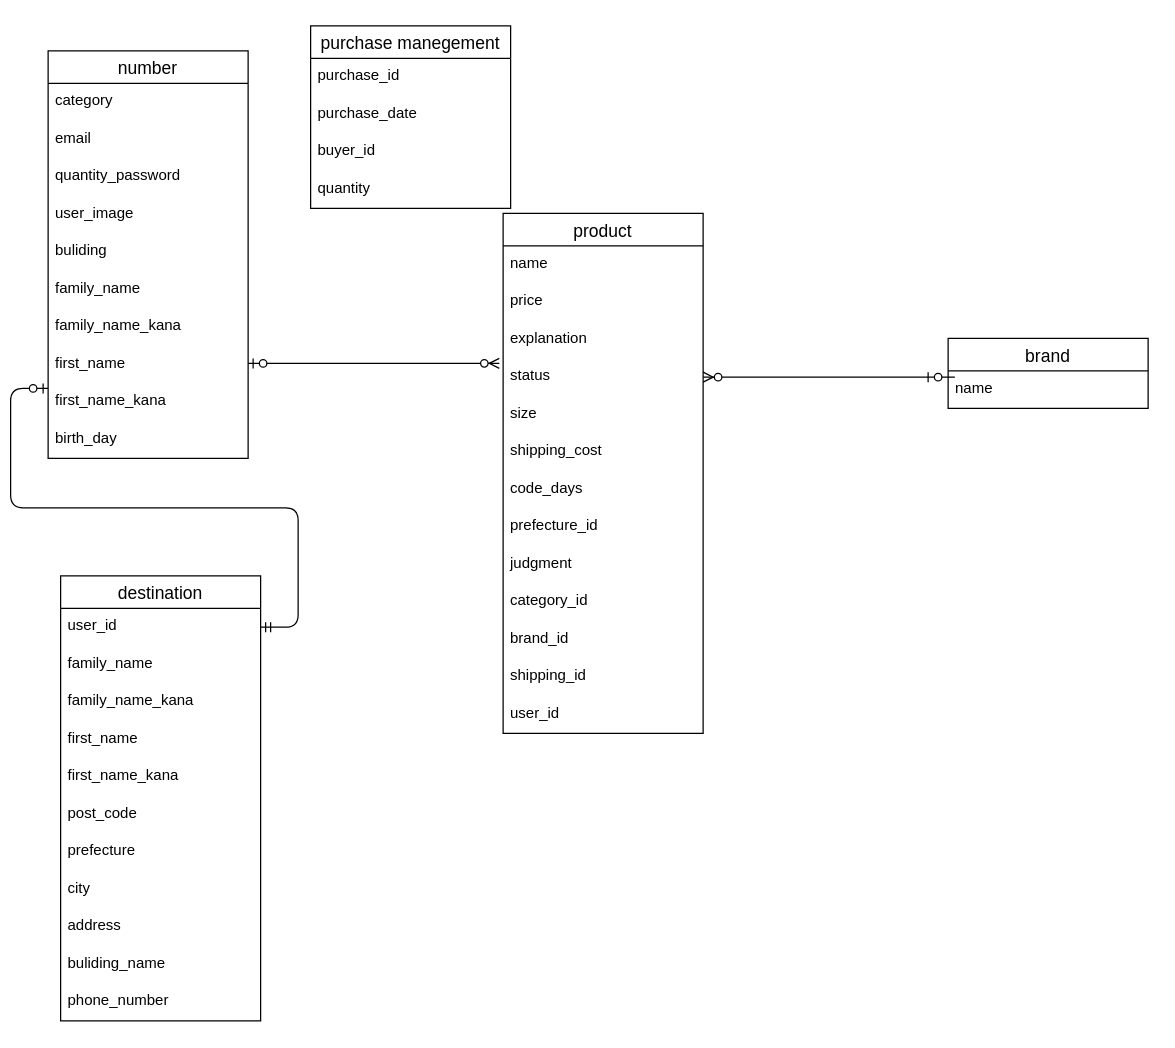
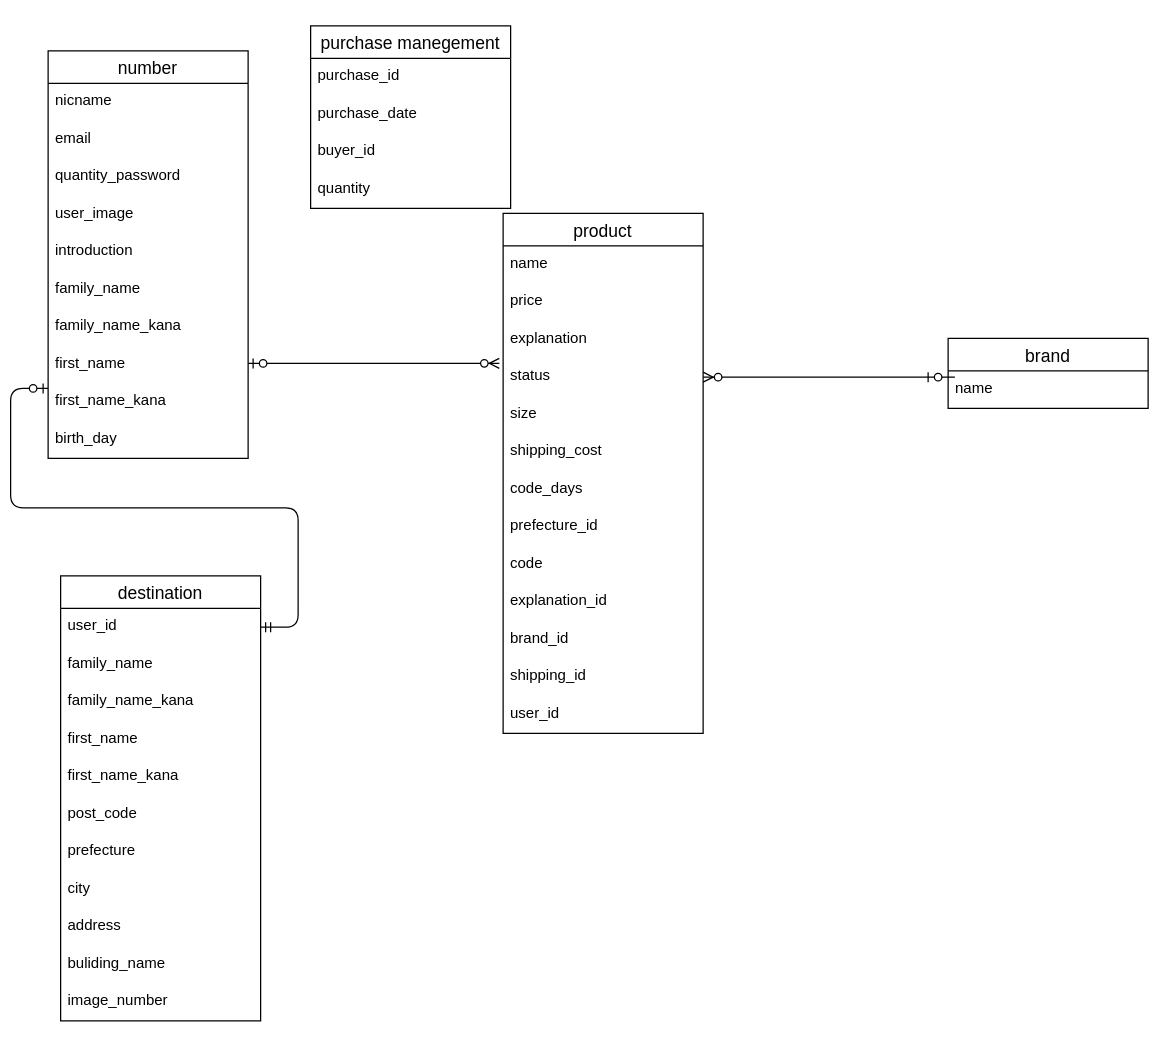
  <mxCell id="0" />
  <mxCell id="1" parent="0" />
  <mxCell id="2" value="number" style="swimlane;fontStyle=0;childLayout=stackLayout;horizontal=1;startSize=26;horizontalStack=0;resizeParent=1;resizeParentMax=0;resizeLast=0;collapsible=1;marginBottom=0;align=center;fontSize=14;" vertex="1" parent="1"><mxGeometry x="20" y="40" width="160" height="326" as="geometry" /></mxCell>
- <mxCell id="3" value="category" style="text;strokeColor=none;fillColor=none;spacingLeft=4;spacingRight=4;overflow=hidden;rotatable=0;points=[[0,0.5],[1,0.5]];portConstraint=eastwest;fontSize=12;" vertex="1" parent="2"><mxGeometry y="26" width="160" height="30" as="geometry" /></mxCell>
+ <mxCell id="3" value="nicname" style="text;strokeColor=none;fillColor=none;spacingLeft=4;spacingRight=4;overflow=hidden;rotatable=0;points=[[0,0.5],[1,0.5]];portConstraint=eastwest;fontSize=12;" vertex="1" parent="2"><mxGeometry y="26" width="160" height="30" as="geometry" /></mxCell>
  <mxCell id="4" value="email" style="text;strokeColor=none;fillColor=none;spacingLeft=4;spacingRight=4;overflow=hidden;rotatable=0;points=[[0,0.5],[1,0.5]];portConstraint=eastwest;fontSize=12;" vertex="1" parent="2"><mxGeometry y="56" width="160" height="30" as="geometry" /></mxCell>
  <mxCell id="5" value="quantity_password" style="text;strokeColor=none;fillColor=none;spacingLeft=4;spacingRight=4;overflow=hidden;rotatable=0;points=[[0,0.5],[1,0.5]];portConstraint=eastwest;fontSize=12;" vertex="1" parent="2"><mxGeometry y="86" width="160" height="30" as="geometry" /></mxCell>
  <mxCell id="6" value="user_image" style="text;strokeColor=none;fillColor=none;spacingLeft=4;spacingRight=4;overflow=hidden;rotatable=0;points=[[0,0.5],[1,0.5]];portConstraint=eastwest;fontSize=12;" vertex="1" parent="2"><mxGeometry y="116" width="160" height="30" as="geometry" /></mxCell>
- <mxCell id="7" value="buliding" style="text;strokeColor=none;fillColor=none;spacingLeft=4;spacingRight=4;overflow=hidden;rotatable=0;points=[[0,0.5],[1,0.5]];portConstraint=eastwest;fontSize=12;" vertex="1" parent="2"><mxGeometry y="146" width="160" height="30" as="geometry" /></mxCell>
+ <mxCell id="7" value="introduction" style="text;strokeColor=none;fillColor=none;spacingLeft=4;spacingRight=4;overflow=hidden;rotatable=0;points=[[0,0.5],[1,0.5]];portConstraint=eastwest;fontSize=12;" vertex="1" parent="2"><mxGeometry y="146" width="160" height="30" as="geometry" /></mxCell>
  <mxCell id="8" value="family_name" style="text;strokeColor=none;fillColor=none;spacingLeft=4;spacingRight=4;overflow=hidden;rotatable=0;points=[[0,0.5],[1,0.5]];portConstraint=eastwest;fontSize=12;" vertex="1" parent="2"><mxGeometry y="176" width="160" height="30" as="geometry" /></mxCell>
  <mxCell id="9" value="family_name_kana" style="text;strokeColor=none;fillColor=none;spacingLeft=4;spacingRight=4;overflow=hidden;rotatable=0;points=[[0,0.5],[1,0.5]];portConstraint=eastwest;fontSize=12;" vertex="1" parent="2"><mxGeometry y="206" width="160" height="30" as="geometry" /></mxCell>
  <mxCell id="10" value="first_name" style="text;strokeColor=none;fillColor=none;spacingLeft=4;spacingRight=4;overflow=hidden;rotatable=0;points=[[0,0.5],[1,0.5]];portConstraint=eastwest;fontSize=12;" vertex="1" parent="2"><mxGeometry y="236" width="160" height="30" as="geometry" /></mxCell>
  <mxCell id="11" value="first_name_kana" style="text;strokeColor=none;fillColor=none;spacingLeft=4;spacingRight=4;overflow=hidden;rotatable=0;points=[[0,0.5],[1,0.5]];portConstraint=eastwest;fontSize=12;" vertex="1" parent="2"><mxGeometry y="266" width="160" height="30" as="geometry" /></mxCell>
  <mxCell id="12" value="birth_day" style="text;strokeColor=none;fillColor=none;spacingLeft=4;spacingRight=4;overflow=hidden;rotatable=0;points=[[0,0.5],[1,0.5]];portConstraint=eastwest;fontSize=12;" vertex="1" parent="2"><mxGeometry y="296" width="160" height="30" as="geometry" /></mxCell>
  <mxCell id="13" value="destination" style="swimlane;fontStyle=0;childLayout=stackLayout;horizontal=1;startSize=26;horizontalStack=0;resizeParent=1;resizeParentMax=0;resizeLast=0;collapsible=1;marginBottom=0;align=center;fontSize=14;" vertex="1" parent="1"><mxGeometry x="30" y="460" width="160" height="356" as="geometry" /></mxCell>
  <mxCell id="14" value="user_id" style="text;strokeColor=none;fillColor=none;spacingLeft=4;spacingRight=4;overflow=hidden;rotatable=0;points=[[0,0.5],[1,0.5]];portConstraint=eastwest;fontSize=12;" vertex="1" parent="13"><mxGeometry y="26" width="160" height="30" as="geometry" /></mxCell>
  <mxCell id="15" value="family_name" style="text;strokeColor=none;fillColor=none;spacingLeft=4;spacingRight=4;overflow=hidden;rotatable=0;points=[[0,0.5],[1,0.5]];portConstraint=eastwest;fontSize=12;" vertex="1" parent="13"><mxGeometry y="56" width="160" height="30" as="geometry" /></mxCell>
  <mxCell id="16" value="family_name_kana" style="text;strokeColor=none;fillColor=none;spacingLeft=4;spacingRight=4;overflow=hidden;rotatable=0;points=[[0,0.5],[1,0.5]];portConstraint=eastwest;fontSize=12;" vertex="1" parent="13"><mxGeometry y="86" width="160" height="30" as="geometry" /></mxCell>
  <mxCell id="17" value="first_name" style="text;strokeColor=none;fillColor=none;spacingLeft=4;spacingRight=4;overflow=hidden;rotatable=0;points=[[0,0.5],[1,0.5]];portConstraint=eastwest;fontSize=12;" vertex="1" parent="13"><mxGeometry y="116" width="160" height="30" as="geometry" /></mxCell>
  <mxCell id="18" value="first_name_kana" style="text;strokeColor=none;fillColor=none;spacingLeft=4;spacingRight=4;overflow=hidden;rotatable=0;points=[[0,0.5],[1,0.5]];portConstraint=eastwest;fontSize=12;" vertex="1" parent="13"><mxGeometry y="146" width="160" height="30" as="geometry" /></mxCell>
  <mxCell id="19" value="post_code" style="text;strokeColor=none;fillColor=none;spacingLeft=4;spacingRight=4;overflow=hidden;rotatable=0;points=[[0,0.5],[1,0.5]];portConstraint=eastwest;fontSize=12;" vertex="1" parent="13"><mxGeometry y="176" width="160" height="30" as="geometry" /></mxCell>
  <mxCell id="20" value="prefecture" style="text;strokeColor=none;fillColor=none;spacingLeft=4;spacingRight=4;overflow=hidden;rotatable=0;points=[[0,0.5],[1,0.5]];portConstraint=eastwest;fontSize=12;" vertex="1" parent="13"><mxGeometry y="206" width="160" height="30" as="geometry" /></mxCell>
  <mxCell id="21" value="city" style="text;strokeColor=none;fillColor=none;spacingLeft=4;spacingRight=4;overflow=hidden;rotatable=0;points=[[0,0.5],[1,0.5]];portConstraint=eastwest;fontSize=12;" vertex="1" parent="13"><mxGeometry y="236" width="160" height="30" as="geometry" /></mxCell>
  <mxCell id="22" value="address" style="text;strokeColor=none;fillColor=none;spacingLeft=4;spacingRight=4;overflow=hidden;rotatable=0;points=[[0,0.5],[1,0.5]];portConstraint=eastwest;fontSize=12;" vertex="1" parent="13"><mxGeometry y="266" width="160" height="30" as="geometry" /></mxCell>
  <mxCell id="23" value="buliding_name" style="text;strokeColor=none;fillColor=none;spacingLeft=4;spacingRight=4;overflow=hidden;rotatable=0;points=[[0,0.5],[1,0.5]];portConstraint=eastwest;fontSize=12;" vertex="1" parent="13"><mxGeometry y="296" width="160" height="30" as="geometry" /></mxCell>
- <mxCell id="24" value="phone_number" style="text;strokeColor=none;fillColor=none;spacingLeft=4;spacingRight=4;overflow=hidden;rotatable=0;points=[[0,0.5],[1,0.5]];portConstraint=eastwest;fontSize=12;" vertex="1" parent="13"><mxGeometry y="326" width="160" height="30" as="geometry" /></mxCell>
+ <mxCell id="24" value="image_number" style="text;strokeColor=none;fillColor=none;spacingLeft=4;spacingRight=4;overflow=hidden;rotatable=0;points=[[0,0.5],[1,0.5]];portConstraint=eastwest;fontSize=12;" vertex="1" parent="13"><mxGeometry y="326" width="160" height="30" as="geometry" /></mxCell>
  <mxCell id="25" value="product" style="swimlane;fontStyle=0;childLayout=stackLayout;horizontal=1;startSize=26;horizontalStack=0;resizeParent=1;resizeParentMax=0;resizeLast=0;collapsible=1;marginBottom=0;align=center;fontSize=14;" vertex="1" parent="1"><mxGeometry x="384" y="170" width="160" height="416" as="geometry" /></mxCell>
  <mxCell id="26" value="name" style="text;strokeColor=none;fillColor=none;spacingLeft=4;spacingRight=4;overflow=hidden;rotatable=0;points=[[0,0.5],[1,0.5]];portConstraint=eastwest;fontSize=12;" vertex="1" parent="25"><mxGeometry y="26" width="160" height="30" as="geometry" /></mxCell>
  <mxCell id="27" value="price" style="text;strokeColor=none;fillColor=none;spacingLeft=4;spacingRight=4;overflow=hidden;rotatable=0;points=[[0,0.5],[1,0.5]];portConstraint=eastwest;fontSize=12;" vertex="1" parent="25"><mxGeometry y="56" width="160" height="30" as="geometry" /></mxCell>
  <mxCell id="28" value="explanation" style="text;strokeColor=none;fillColor=none;spacingLeft=4;spacingRight=4;overflow=hidden;rotatable=0;points=[[0,0.5],[1,0.5]];portConstraint=eastwest;fontSize=12;" vertex="1" parent="25"><mxGeometry y="86" width="160" height="30" as="geometry" /></mxCell>
  <mxCell id="29" value="status" style="text;strokeColor=none;fillColor=none;spacingLeft=4;spacingRight=4;overflow=hidden;rotatable=0;points=[[0,0.5],[1,0.5]];portConstraint=eastwest;fontSize=12;" vertex="1" parent="25"><mxGeometry y="116" width="160" height="30" as="geometry" /></mxCell>
  <mxCell id="30" value="size" style="text;strokeColor=none;fillColor=none;spacingLeft=4;spacingRight=4;overflow=hidden;rotatable=0;points=[[0,0.5],[1,0.5]];portConstraint=eastwest;fontSize=12;" vertex="1" parent="25"><mxGeometry y="146" width="160" height="30" as="geometry" /></mxCell>
  <mxCell id="31" value="shipping_cost" style="text;strokeColor=none;fillColor=none;spacingLeft=4;spacingRight=4;overflow=hidden;rotatable=0;points=[[0,0.5],[1,0.5]];portConstraint=eastwest;fontSize=12;" vertex="1" parent="25"><mxGeometry y="176" width="160" height="30" as="geometry" /></mxCell>
  <mxCell id="32" value="code_days" style="text;strokeColor=none;fillColor=none;spacingLeft=4;spacingRight=4;overflow=hidden;rotatable=0;points=[[0,0.5],[1,0.5]];portConstraint=eastwest;fontSize=12;" vertex="1" parent="25"><mxGeometry y="206" width="160" height="30" as="geometry" /></mxCell>
  <mxCell id="33" value="prefecture_id" style="text;strokeColor=none;fillColor=none;spacingLeft=4;spacingRight=4;overflow=hidden;rotatable=0;points=[[0,0.5],[1,0.5]];portConstraint=eastwest;fontSize=12;" vertex="1" parent="25"><mxGeometry y="236" width="160" height="30" as="geometry" /></mxCell>
- <mxCell id="34" value="judgment" style="text;strokeColor=none;fillColor=none;spacingLeft=4;spacingRight=4;overflow=hidden;rotatable=0;points=[[0,0.5],[1,0.5]];portConstraint=eastwest;fontSize=12;" vertex="1" parent="25"><mxGeometry y="266" width="160" height="30" as="geometry" /></mxCell>
- <mxCell id="35" value="category_id" style="text;strokeColor=none;fillColor=none;spacingLeft=4;spacingRight=4;overflow=hidden;rotatable=0;points=[[0,0.5],[1,0.5]];portConstraint=eastwest;fontSize=12;" vertex="1" parent="25"><mxGeometry y="296" width="160" height="30" as="geometry" /></mxCell>
+ <mxCell id="34" value="code" style="text;strokeColor=none;fillColor=none;spacingLeft=4;spacingRight=4;overflow=hidden;rotatable=0;points=[[0,0.5],[1,0.5]];portConstraint=eastwest;fontSize=12;" vertex="1" parent="25"><mxGeometry y="266" width="160" height="30" as="geometry" /></mxCell>
+ <mxCell id="35" value="explanation_id" style="text;strokeColor=none;fillColor=none;spacingLeft=4;spacingRight=4;overflow=hidden;rotatable=0;points=[[0,0.5],[1,0.5]];portConstraint=eastwest;fontSize=12;" vertex="1" parent="25"><mxGeometry y="296" width="160" height="30" as="geometry" /></mxCell>
  <mxCell id="36" value="brand_id" style="text;strokeColor=none;fillColor=none;spacingLeft=4;spacingRight=4;overflow=hidden;rotatable=0;points=[[0,0.5],[1,0.5]];portConstraint=eastwest;fontSize=12;" vertex="1" parent="25"><mxGeometry y="326" width="160" height="30" as="geometry" /></mxCell>
  <mxCell id="37" value="shipping_id" style="text;strokeColor=none;fillColor=none;spacingLeft=4;spacingRight=4;overflow=hidden;rotatable=0;points=[[0,0.5],[1,0.5]];portConstraint=eastwest;fontSize=12;" vertex="1" parent="25"><mxGeometry y="356" width="160" height="30" as="geometry" /></mxCell>
  <mxCell id="38" value="user_id" style="text;strokeColor=none;fillColor=none;spacingLeft=4;spacingRight=4;overflow=hidden;rotatable=0;points=[[0,0.5],[1,0.5]];portConstraint=eastwest;fontSize=12;" vertex="1" parent="25"><mxGeometry y="386" width="160" height="30" as="geometry" /></mxCell>
  <mxCell id="39" value="brand" style="swimlane;fontStyle=0;childLayout=stackLayout;horizontal=1;startSize=26;horizontalStack=0;resizeParent=1;resizeParentMax=0;resizeLast=0;collapsible=1;marginBottom=0;align=center;fontSize=14;" vertex="1" parent="1"><mxGeometry x="740" y="270" width="160" height="56" as="geometry" /></mxCell>
  <mxCell id="40" value="name" style="text;strokeColor=none;fillColor=none;spacingLeft=4;spacingRight=4;overflow=hidden;rotatable=0;points=[[0,0.5],[1,0.5]];portConstraint=eastwest;fontSize=12;" vertex="1" parent="39"><mxGeometry y="26" width="160" height="30" as="geometry" /></mxCell>
  <mxCell id="41" value="" style="edgeStyle=entityRelationEdgeStyle;fontSize=12;html=1;endArrow=ERzeroToOne;startArrow=ERmandOne;exitX=1;exitY=0.5;exitDx=0;exitDy=0;" edge="1" parent="1" source="14"><mxGeometry width="100" height="100" relative="1" as="geometry"><mxPoint x="0" y="480" as="sourcePoint" /><mxPoint x="20" y="310" as="targetPoint" /></mxGeometry></mxCell>
  <mxCell id="42" value="" style="edgeStyle=entityRelationEdgeStyle;fontSize=12;html=1;endArrow=ERzeroToMany;startArrow=ERzeroToOne;entryX=-0.019;entryY=0.133;entryDx=0;entryDy=0;entryPerimeter=0;" edge="1" parent="1" target="29"><mxGeometry width="100" height="100" relative="1" as="geometry"><mxPoint x="180" y="290" as="sourcePoint" /><mxPoint x="280" y="190" as="targetPoint" /></mxGeometry></mxCell>
  <mxCell id="43" value="" style="edgeStyle=entityRelationEdgeStyle;fontSize=12;html=1;endArrow=ERzeroToMany;startArrow=ERzeroToOne;entryX=1;entryY=0.5;entryDx=0;entryDy=0;" edge="1" parent="1" target="29"><mxGeometry width="100" height="100" relative="1" as="geometry"><mxPoint x="720" y="301" as="sourcePoint" /><mxPoint x="580" y="310" as="targetPoint" /></mxGeometry></mxCell>
  <mxCell id="44" style="edgeStyle=none;rounded=0;orthogonalLoop=1;jettySize=auto;html=1;exitX=0.75;exitY=0;exitDx=0;exitDy=0;" edge="1" parent="1"><mxGeometry relative="1" as="geometry"><mxPoint x="860" y="374" as="sourcePoint" /><mxPoint x="860" y="374" as="targetPoint" /></mxGeometry></mxCell>
  <mxCell id="45" value="purchase manegement" style="swimlane;fontStyle=0;childLayout=stackLayout;horizontal=1;startSize=26;horizontalStack=0;resizeParent=1;resizeParentMax=0;resizeLast=0;collapsible=1;marginBottom=0;align=center;fontSize=14;" vertex="1" parent="1"><mxGeometry x="230" y="20" width="160" height="146" as="geometry" /></mxCell>
  <mxCell id="46" value="purchase_id" style="text;strokeColor=none;fillColor=none;spacingLeft=4;spacingRight=4;overflow=hidden;rotatable=0;points=[[0,0.5],[1,0.5]];portConstraint=eastwest;fontSize=12;" vertex="1" parent="45"><mxGeometry y="26" width="160" height="30" as="geometry" /></mxCell>
  <mxCell id="47" value="purchase_date" style="text;strokeColor=none;fillColor=none;spacingLeft=4;spacingRight=4;overflow=hidden;rotatable=0;points=[[0,0.5],[1,0.5]];portConstraint=eastwest;fontSize=12;" vertex="1" parent="45"><mxGeometry y="56" width="160" height="30" as="geometry" /></mxCell>
  <mxCell id="48" value="buyer_id" style="text;strokeColor=none;fillColor=none;spacingLeft=4;spacingRight=4;overflow=hidden;rotatable=0;points=[[0,0.5],[1,0.5]];portConstraint=eastwest;fontSize=12;" vertex="1" parent="45"><mxGeometry y="86" width="160" height="30" as="geometry" /></mxCell>
  <mxCell id="49" value="quantity" style="text;strokeColor=none;fillColor=none;spacingLeft=4;spacingRight=4;overflow=hidden;rotatable=0;points=[[0,0.5],[1,0.5]];portConstraint=eastwest;fontSize=12;" vertex="1" parent="45"><mxGeometry y="116" width="160" height="30" as="geometry" /></mxCell>
